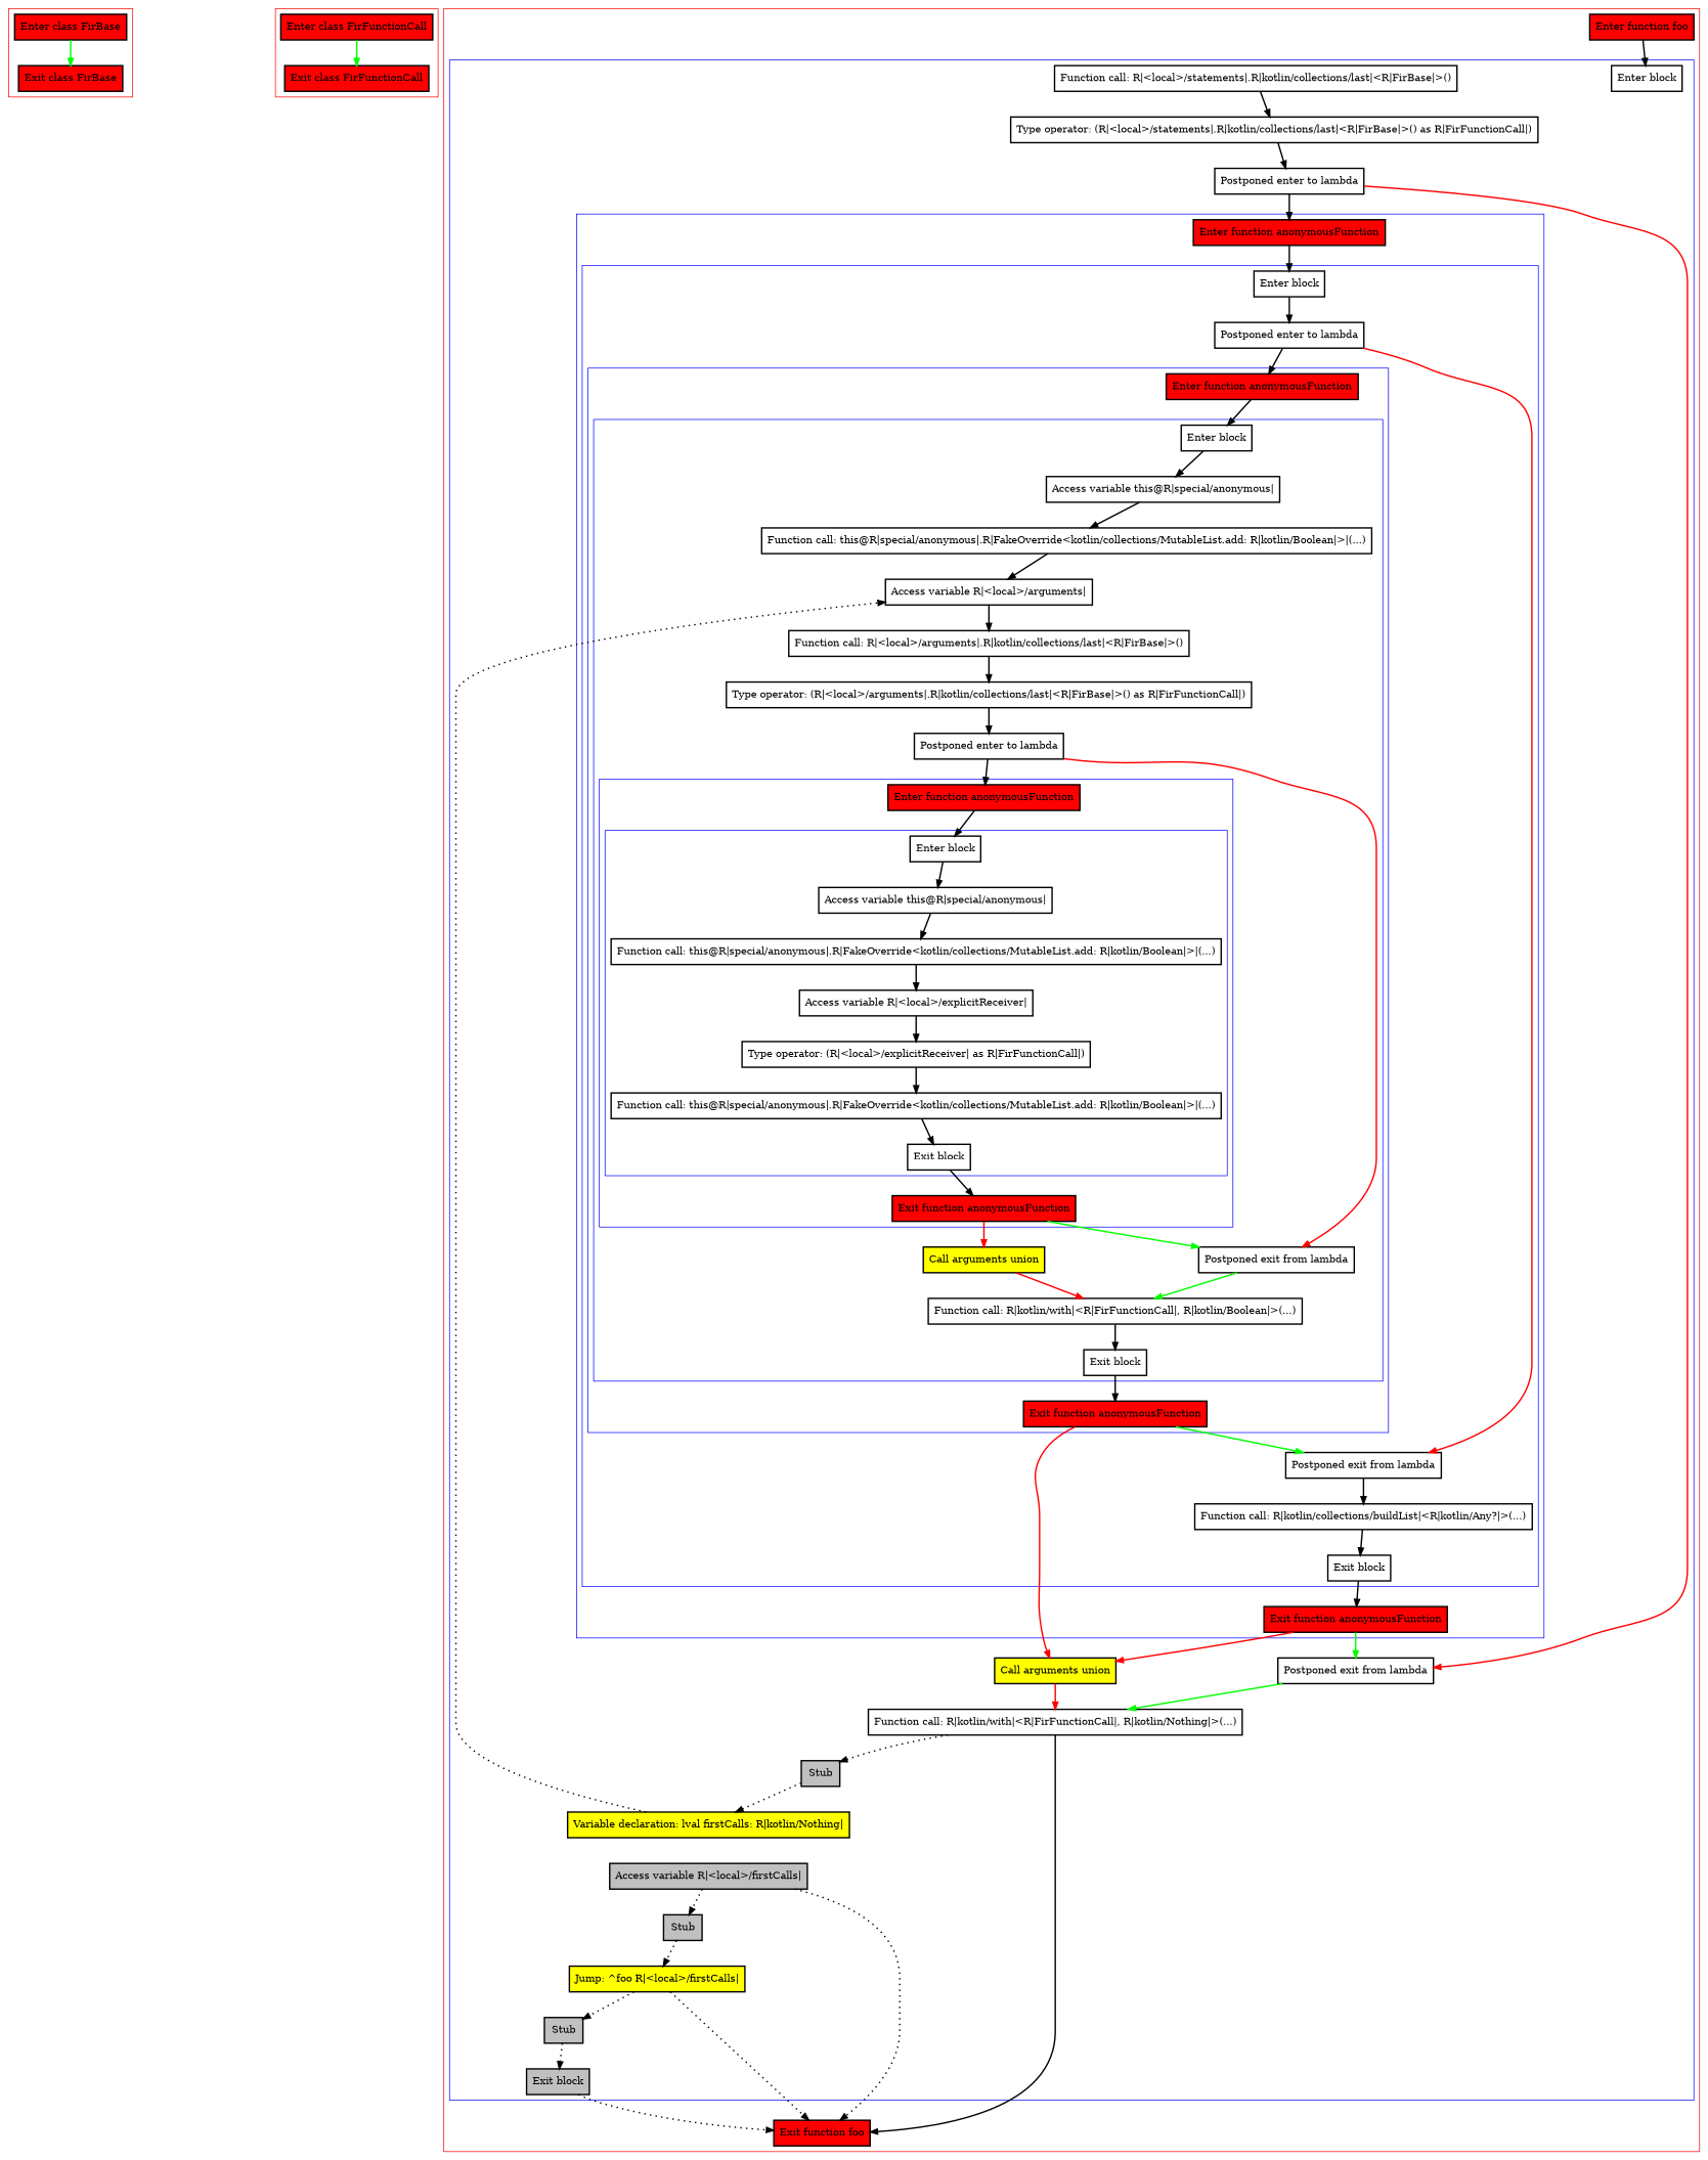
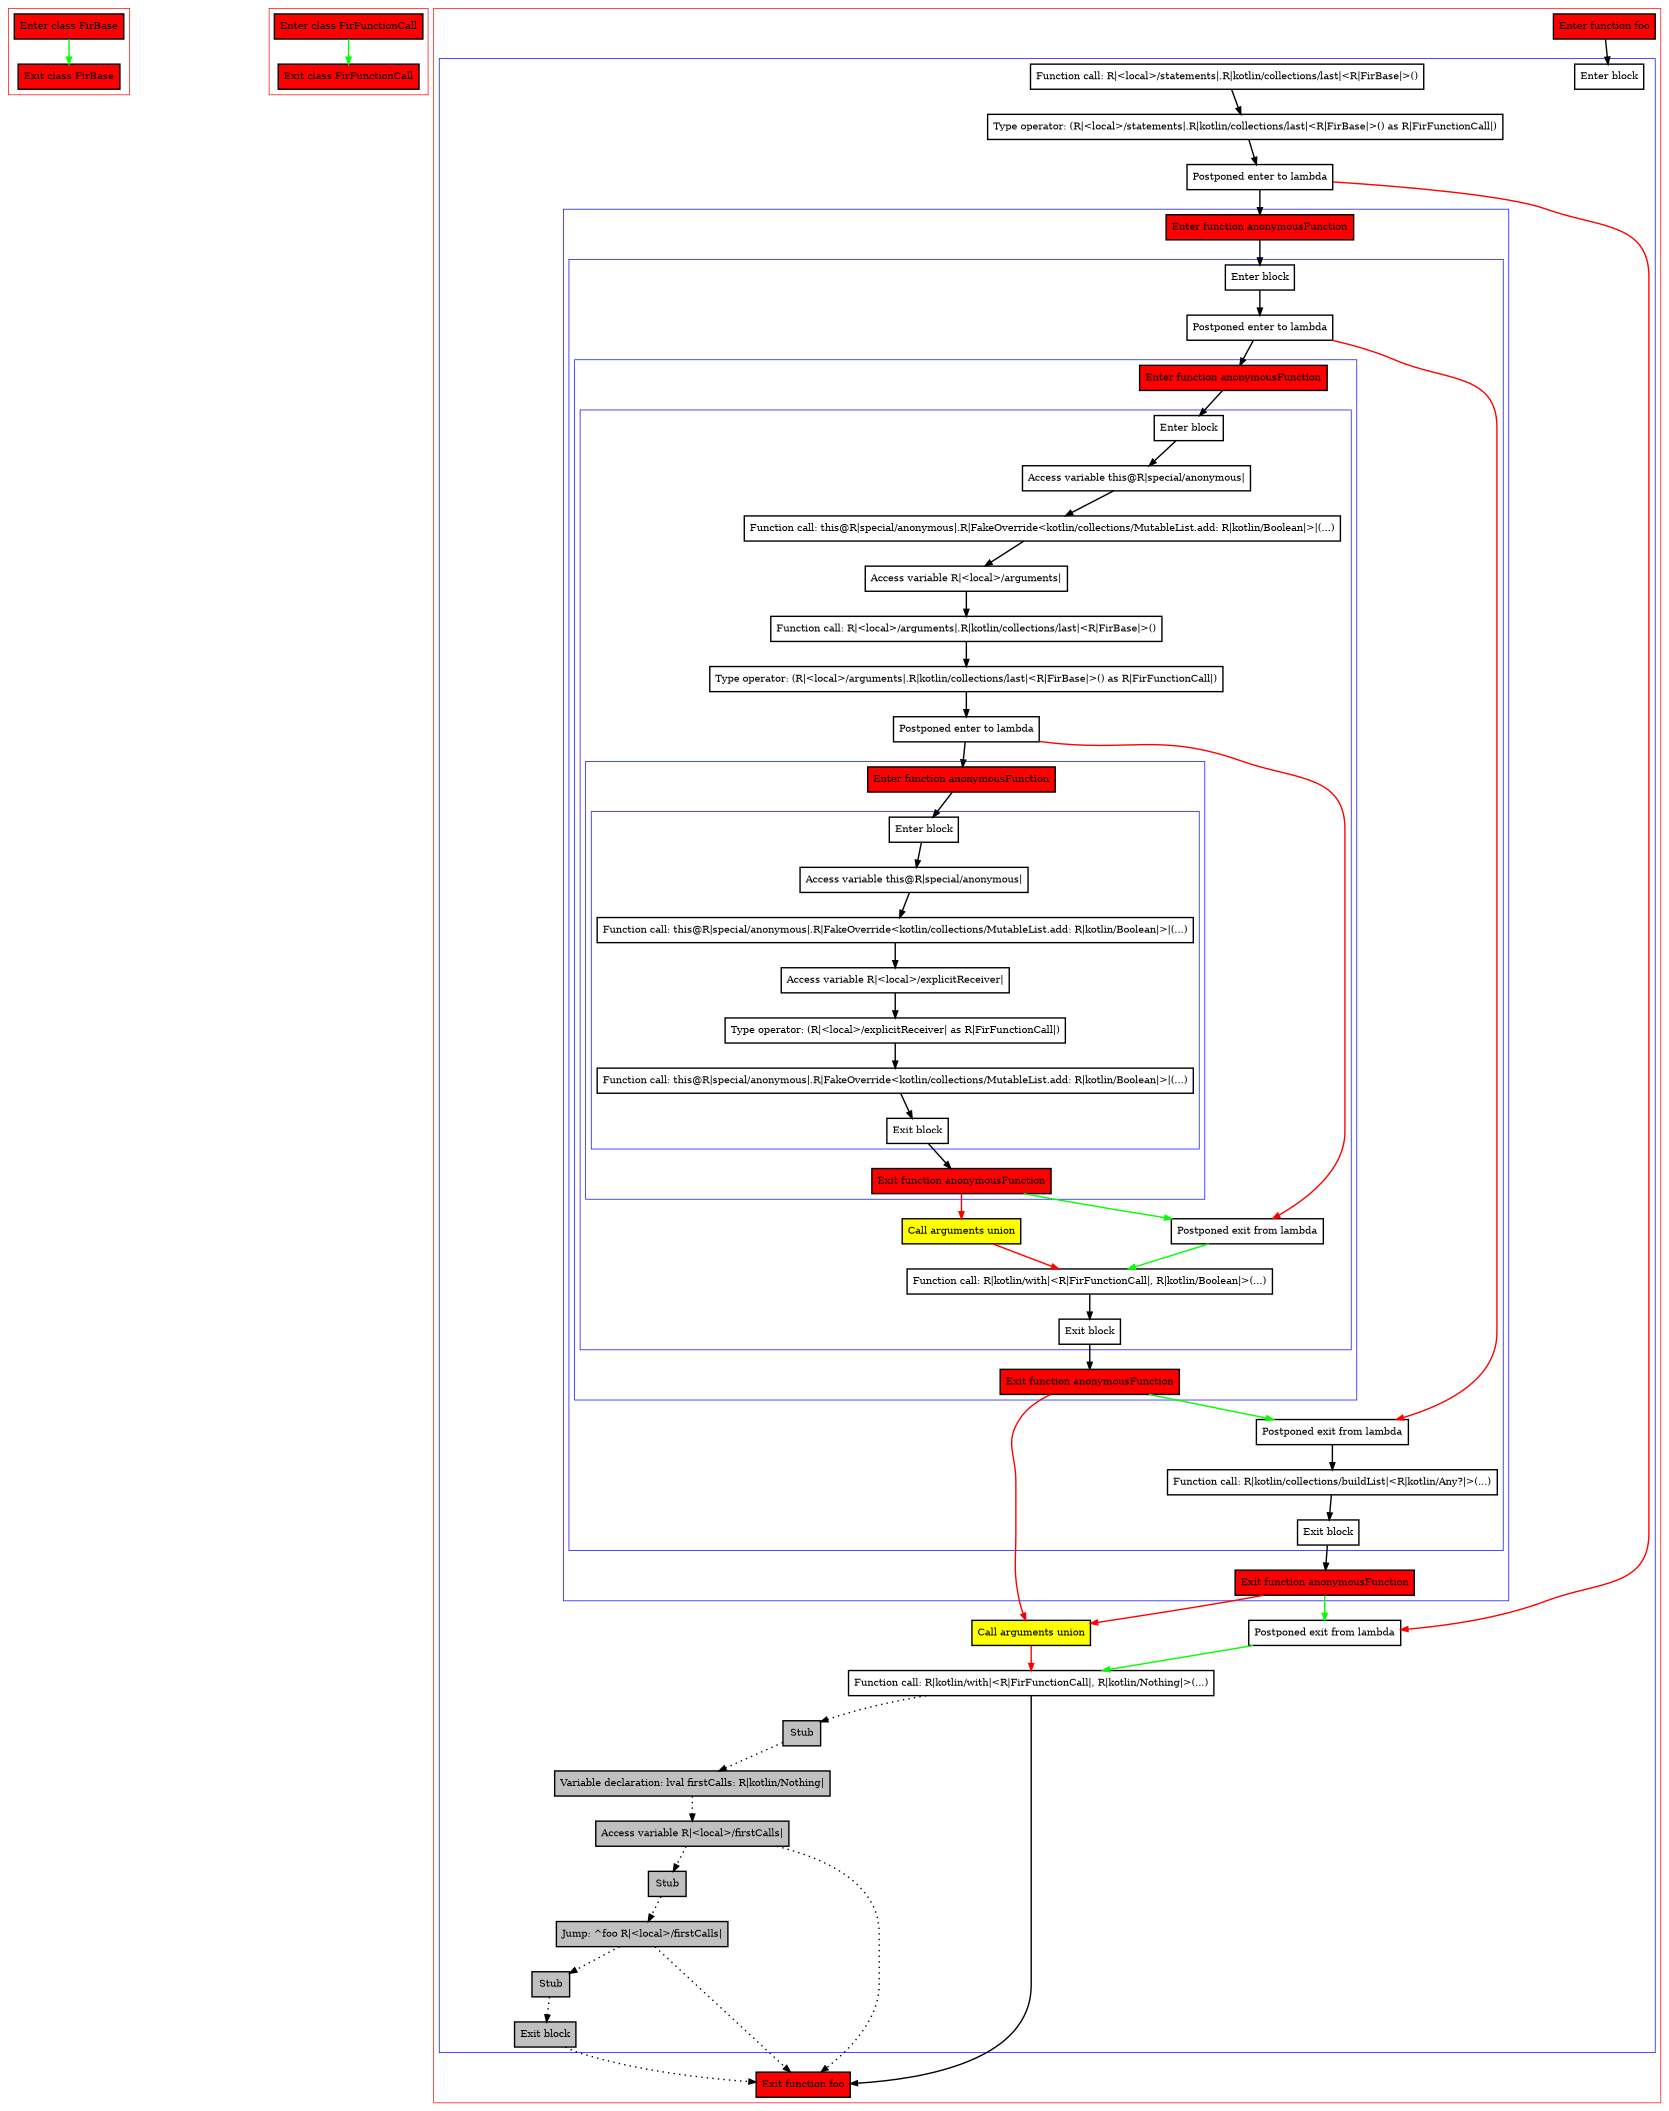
  digraph {
    nodesep=3
    node [penwidth=2 shape=box]
    edge [penwidth=2]
    n1 [fillcolor=red label="Enter class FirBase" style=filled]
    n2 [fillcolor=red label="Exit class FirBase" style=filled]
    n3 [fillcolor=red label="Enter class FirFunctionCall" style=filled]
    n4 [fillcolor=red label="Exit class FirFunctionCall" style=filled]
    n5 [label="Enter block"]
    n6 [label="Access variable this@R|special/anonymous|"]
    n7 [label="Function call: this@R|special/anonymous|.R|FakeOverride<kotlin/collections/MutableList.add: R|kotlin/Boolean|>|(...)"]
    n8 [label="Access variable R|<local>/explicitReceiver|"]
    n9 [label="Type operator: (R|<local>/explicitReceiver| as R|FirFunctionCall|)"]
    n10 [label="Function call: this@R|special/anonymous|.R|FakeOverride<kotlin/collections/MutableList.add: R|kotlin/Boolean|>|(...)"]
    n11 [label="Exit block"]
    n12 [fillcolor=red label="Enter function anonymousFunction" style=filled]
    n13 [fillcolor=red label="Exit function anonymousFunction" style=filled]
    n14 [label="Enter block"]
    n15 [label="Access variable this@R|special/anonymous|"]
    n16 [label="Function call: this@R|special/anonymous|.R|FakeOverride<kotlin/collections/MutableList.add: R|kotlin/Boolean|>|(...)"]
    n17 [label="Access variable R|<local>/arguments|"]
    n18 [label="Function call: R|<local>/arguments|.R|kotlin/collections/last|<R|FirBase|>()"]
    n19 [label="Type operator: (R|<local>/arguments|.R|kotlin/collections/last|<R|FirBase|>() as R|FirFunctionCall|)"]
    n20 [label="Postponed enter to lambda"]
    n21 [fillcolor=yellow label="Call arguments union" style=filled]
    n22 [label="Postponed exit from lambda"]
    n23 [label="Function call: R|kotlin/with|<R|FirFunctionCall|, R|kotlin/Boolean|>(...)"]
    n24 [label="Exit block"]
    n25 [fillcolor=red label="Enter function anonymousFunction" style=filled]
    n26 [fillcolor=red label="Exit function anonymousFunction" style=filled]
    n27 [label="Enter block"]
    n28 [label="Postponed enter to lambda"]
    n29 [label="Postponed exit from lambda"]
    n30 [label="Function call: R|kotlin/collections/buildList|<R|kotlin/Any?|>(...)"]
    n31 [label="Exit block"]
    n32 [fillcolor=red label="Enter function anonymousFunction" style=filled]
    n33 [fillcolor=red label="Exit function anonymousFunction" style=filled]
    n34 [label="Enter block"]
    n35 [label="Function call: R|<local>/statements|.R|kotlin/collections/last|<R|FirBase|>()"]
    n36 [label="Type operator: (R|<local>/statements|.R|kotlin/collections/last|<R|FirBase|>() as R|FirFunctionCall|)"]
    n37 [label="Postponed enter to lambda"]
    n38 [fillcolor=yellow label="Call arguments union" style=filled]
    n39 [label="Postponed exit from lambda"]
    n40 [label="Function call: R|kotlin/with|<R|FirFunctionCall|, R|kotlin/Nothing|>(...)"]
    n41 [fillcolor=gray label=Stub style=filled]
-   n42 [fillcolor=yellow label="Variable declaration: lval firstCalls: R|kotlin/Nothing|" style=filled]
+   n42 [fillcolor=gray label="Variable declaration: lval firstCalls: R|kotlin/Nothing|" style=filled]
    n43 [fillcolor=gray label="Access variable R|<local>/firstCalls|" style=filled]
    n44 [fillcolor=gray label=Stub style=filled]
-   n45 [fillcolor=yellow label="Jump: ^foo R|<local>/firstCalls|" style=filled]
+   n45 [fillcolor=gray label="Jump: ^foo R|<local>/firstCalls|" style=filled]
    n46 [fillcolor=gray label=Stub style=filled]
    n47 [fillcolor=gray label="Exit block" style=filled]
    n48 [fillcolor=red label="Enter function foo" style=filled]
    n49 [fillcolor=red label="Exit function foo" style=filled]
    subgraph cluster_1 {
      color=red
      n1
      n2
    }
    subgraph cluster_2 {
      color=red
      n3
      n4
    }
    subgraph cluster_3 {
      color=red
      n48
      n49
      subgraph cluster_4 {
        color=blue
        n34
        n35
        n36
        n37
        n38
        n39
        n40
        n41
        n42
        n43
        n44
        n45
        n46
        n47
        subgraph cluster_5 {
          color=blue
          n32
          n33
          subgraph cluster_6 {
            color=blue
            n27
            n28
            n29
            n30
            n31
            subgraph cluster_7 {
              color=blue
              n25
              n26
              subgraph cluster_8 {
                color=blue
                n14
                n15
                n16
                n17
                n18
                n19
                n20
                n21
                n22
                n23
                n24
                subgraph cluster_9 {
                  color=blue
                  n12
                  n13
                  subgraph cluster_10 {
                    color=blue
                    n5
                    n6
                    n7
                    n8
                    n9
                    n10
                    n11
                  }
                }
              }
            }
          }
        }
      }
    }
    n1 -> n2 [color=green]
    n3 -> n4 [color=green]
    n5 -> n6
    n6 -> n7
    n7 -> n8
    n8 -> n9
    n9 -> n10
    n10 -> n11
    n11 -> n13
    n12 -> n5
    n13 -> n21 [color=red]
    n13 -> n22 [color=green]
    n14 -> n15
    n15 -> n16
    n16 -> n17
    n17 -> n18
    n18 -> n19
    n19 -> n20
    n20 -> n12
    n20 -> n22 [color=red]
    n21 -> n23 [color=red]
    n22 -> n23 [color=green]
    n23 -> n24
    n24 -> n26
    n25 -> n14
    n26 -> n29 [color=green]
    n26 -> n38 [color=red]
    n27 -> n28
    n28 -> n25
    n28 -> n29 [color=red]
    n29 -> n30
    n30 -> n31
    n31 -> n33
    n32 -> n27
    n33 -> n38 [color=red]
    n33 -> n39 [color=green]
    n35 -> n36
    n36 -> n37
    n37 -> n32
    n37 -> n39 [color=red]
    n38 -> n40 [color=red]
    n39 -> n40 [color=green]
    n40 -> n41 [style=dotted]
    n40 -> n49
    n41 -> n42 [style=dotted]
-   n42 -> n17 [style=dotted]
+   n42 -> n43 [style=dotted]
    n43 -> n44 [style=dotted]
    n43 -> n49 [style=dotted]
    n44 -> n45 [style=dotted]
    n45 -> n46 [style=dotted]
    n45 -> n49 [style=dotted]
    n46 -> n47 [style=dotted]
    n47 -> n49 [style=dotted]
    n48 -> n34
  }
